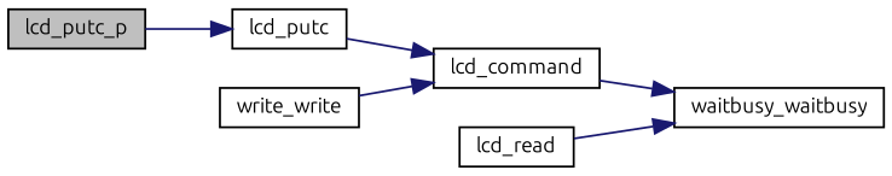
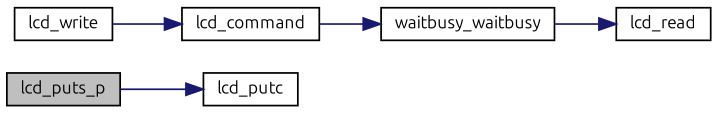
  digraph {
    fontname=Ubuntu
    rankdir=LR
    node [color=black fillcolor=white fontname=Ubuntu fontsize=10 shape=record style=filled]
    edge [color=midnightblue fontname=Ubuntu fontsize=10 labelfontname=Helvetica labelfontsize=10 style=solid]
-   n1 [fillcolor=grey75 fontcolor=black height=0.2 label=lcd_putc_p width=0.4]
+   n1 [fillcolor=grey75 fontcolor=black height=0.2 label=lcd_puts_p width=0.4]
    n2 [height=0.2 label=lcd_putc width=0.4]
    n3 [height=0.2 label=lcd_command width=0.4]
    n4 [height=0.2 label=waitbusy_waitbusy width=0.4]
    n5 [height=0.2 label=lcd_read width=0.4]
-   n6 [height=0.2 label=write_write width=0.4]
+   n6 [height=0.2 label=lcd_write width=0.4]
    n1 -> n2
-   n2 -> n3
    n3 -> n4
-   n5 -> n4
+   n4 -> n5
    n6 -> n3
  }
